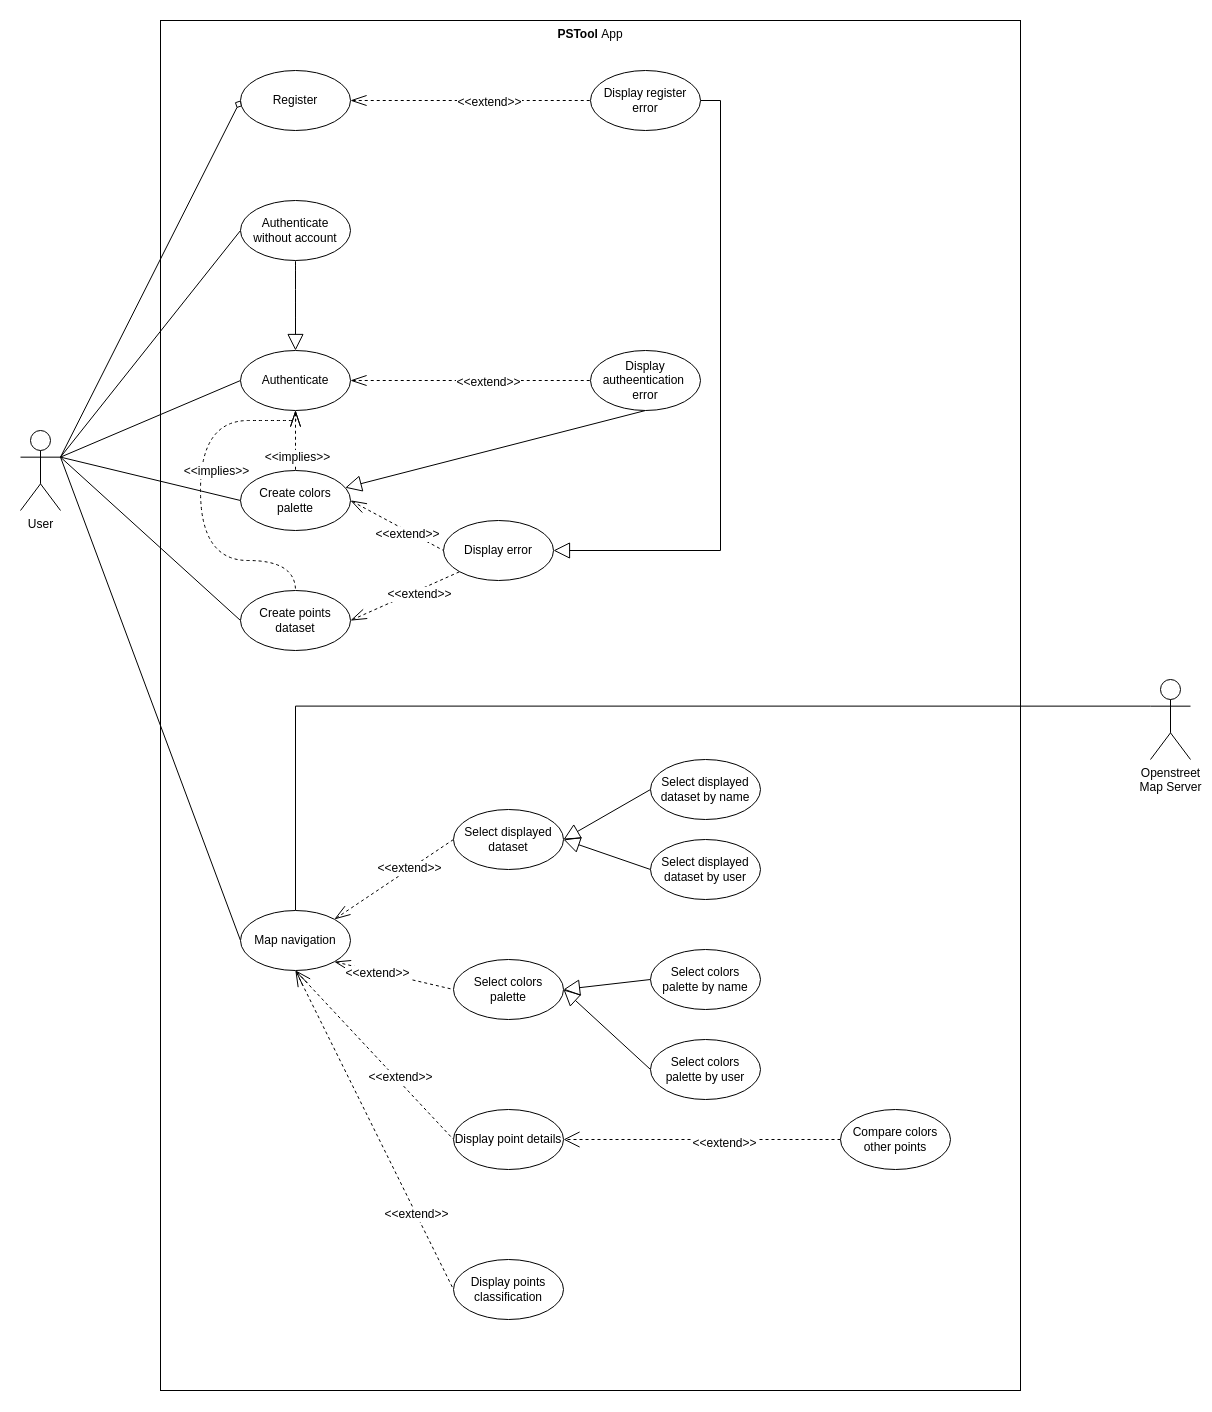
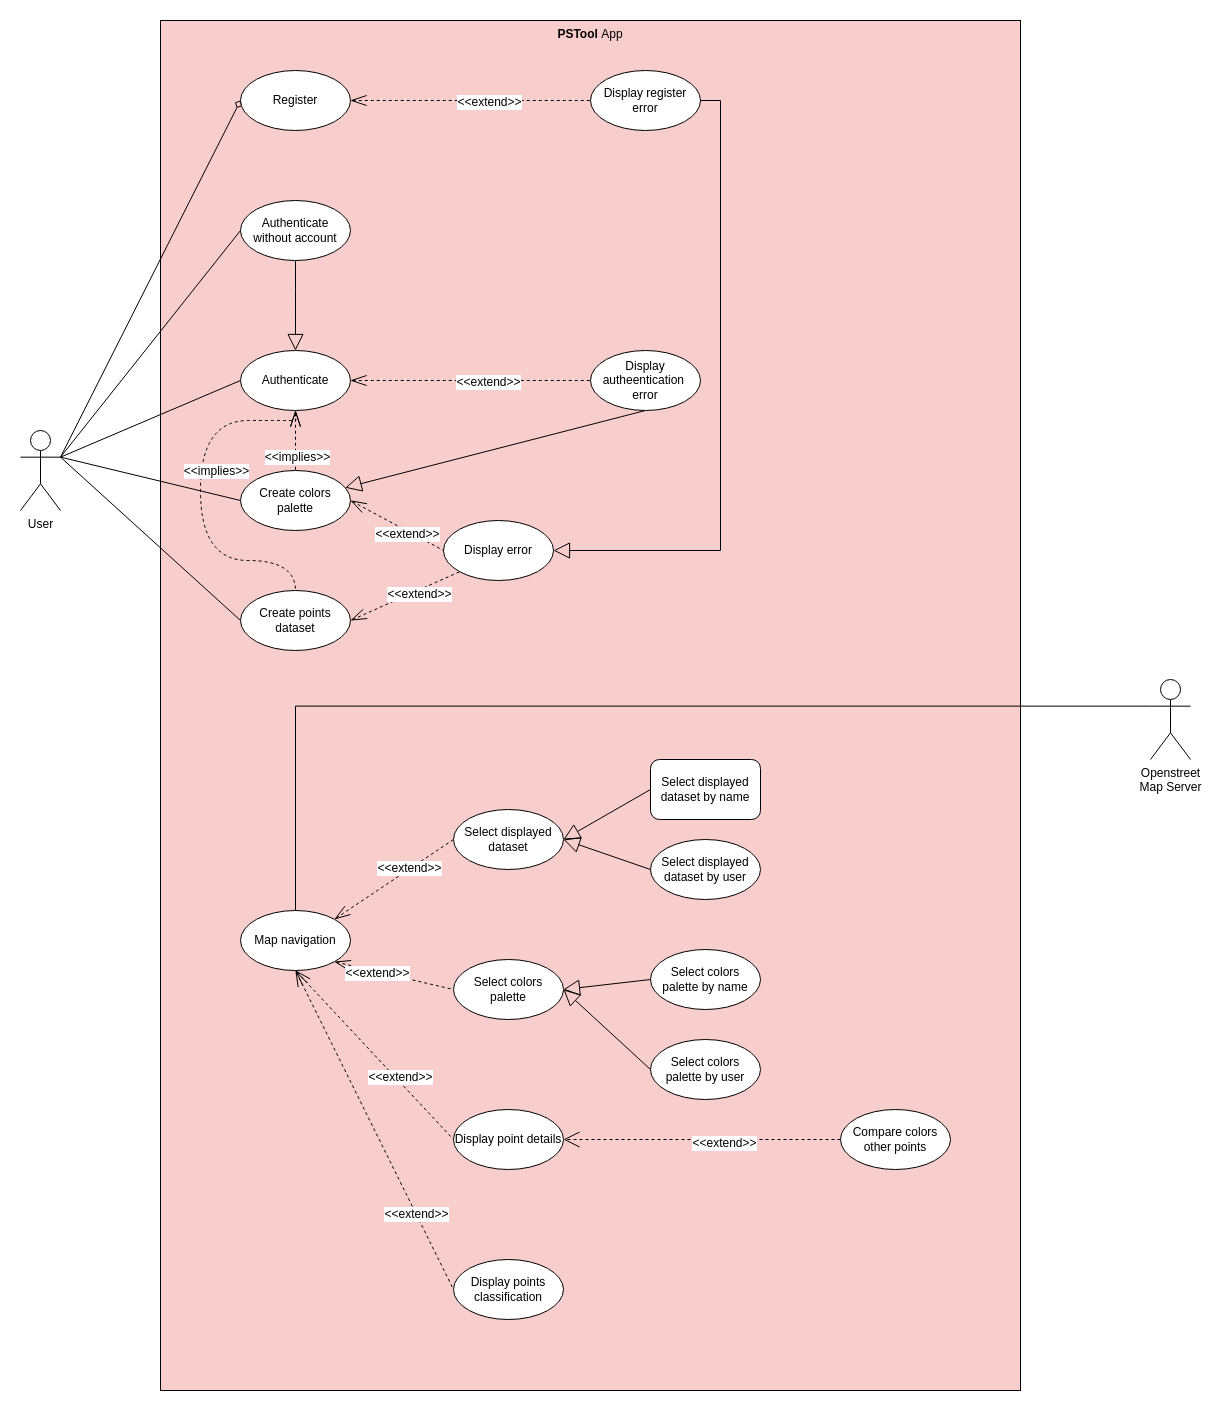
  <mxCell id="0" />
  <mxCell id="1" parent="0" />
- <mxCell id="2" value="&lt;b&gt;PSTool &lt;/b&gt;App" style="rounded=0;whiteSpace=wrap;html=1;labelBackgroundColor=none;verticalAlign=top;" vertex="1" parent="1"><mxGeometry x="160" y="20" width="860" height="1370" as="geometry" /></mxCell>
+ <mxCell id="2" value="&lt;b&gt;PSTool &lt;/b&gt;App" style="rounded=0;whiteSpace=wrap;html=1;labelBackgroundColor=none;verticalAlign=top;fillColor=#f8cecc;" vertex="1" parent="1"><mxGeometry x="160" y="20" width="860" height="1370" as="geometry" /></mxCell>
  <mxCell id="3" style="rounded=0;orthogonalLoop=1;jettySize=auto;html=1;exitX=1;exitY=0.333;exitDx=0;exitDy=0;exitPerimeter=0;entryX=0;entryY=0.5;entryDx=0;entryDy=0;endArrow=diamond;endFill=0;" edge="1" parent="1" source="5" target="8"><mxGeometry relative="1" as="geometry" /></mxCell>
  <mxCell id="4" style="edgeStyle=none;rounded=0;orthogonalLoop=1;jettySize=auto;html=1;exitX=1;exitY=0.333;exitDx=0;exitDy=0;exitPerimeter=0;entryX=0;entryY=0.5;entryDx=0;entryDy=0;endArrow=none;endFill=0;" edge="1" parent="1" source="5" target="15"><mxGeometry relative="1" as="geometry" /></mxCell>
  <mxCell id="5" value="User" style="shape=umlActor;verticalLabelPosition=bottom;labelBackgroundColor=#ffffff;verticalAlign=top;html=1;outlineConnect=0;" vertex="1" parent="1"><mxGeometry x="20" y="430" width="40" height="80" as="geometry" /></mxCell>
  <mxCell id="6" style="edgeStyle=none;rounded=0;orthogonalLoop=1;jettySize=auto;html=1;exitX=1;exitY=0.5;exitDx=0;exitDy=0;entryX=0;entryY=0.5;entryDx=0;entryDy=0;dashed=1;startArrow=openThin;startFill=0;startSize=14;endArrow=none;endFill=0;endSize=14;" edge="1" parent="1" source="8" target="10"><mxGeometry relative="1" as="geometry" /></mxCell>
  <mxCell id="7" value="&amp;lt;&amp;lt;extend&amp;gt;&amp;gt;" style="text;html=1;align=center;verticalAlign=middle;resizable=0;points=[];labelBackgroundColor=#ffffff;" vertex="1" connectable="0" parent="6"><mxGeometry x="0.15" y="-1" relative="1" as="geometry"><mxPoint as="offset" /></mxGeometry></mxCell>
  <mxCell id="8" value="Register" style="ellipse;whiteSpace=wrap;html=1;labelBackgroundColor=none;" vertex="1" parent="1"><mxGeometry x="240" y="70" width="110" height="60" as="geometry" /></mxCell>
  <mxCell id="9" style="edgeStyle=orthogonalEdgeStyle;rounded=0;orthogonalLoop=1;jettySize=auto;html=1;exitX=1;exitY=0.5;exitDx=0;exitDy=0;entryX=1;entryY=0.5;entryDx=0;entryDy=0;startArrow=none;startFill=0;startSize=14;endArrow=block;endFill=0;endSize=14;" edge="1" parent="1" source="10" target="23"><mxGeometry relative="1" as="geometry" /></mxCell>
  <mxCell id="10" value="Display register error" style="ellipse;whiteSpace=wrap;html=1;labelBackgroundColor=none;" vertex="1" parent="1"><mxGeometry x="590" y="70" width="110" height="60" as="geometry" /></mxCell>
  <mxCell id="11" style="edgeStyle=none;rounded=0;orthogonalLoop=1;jettySize=auto;html=1;exitX=1;exitY=0.5;exitDx=0;exitDy=0;entryX=0;entryY=0.5;entryDx=0;entryDy=0;dashed=1;startArrow=openThin;startFill=0;startSize=14;endArrow=none;endFill=0;endSize=14;" edge="1" parent="1" source="15" target="22"><mxGeometry relative="1" as="geometry" /></mxCell>
  <mxCell id="12" value="&amp;lt;&amp;lt;extend&amp;gt;&amp;gt;" style="text;html=1;align=center;verticalAlign=middle;resizable=0;points=[];labelBackgroundColor=#ffffff;" vertex="1" connectable="0" parent="11"><mxGeometry x="0.142" y="-1" relative="1" as="geometry"><mxPoint as="offset" /></mxGeometry></mxCell>
  <mxCell id="13" style="edgeStyle=none;rounded=0;orthogonalLoop=1;jettySize=auto;html=1;exitX=0.5;exitY=1;exitDx=0;exitDy=0;entryX=0.5;entryY=0;entryDx=0;entryDy=0;dashed=1;startArrow=openThin;startFill=0;startSize=14;endArrow=none;endFill=0;endSize=14;" edge="1" parent="1" source="15" target="39"><mxGeometry relative="1" as="geometry" /></mxCell>
  <mxCell id="14" value="&amp;lt;&amp;lt;implies&amp;gt;&amp;gt;" style="text;html=1;align=center;verticalAlign=middle;resizable=0;points=[];labelBackgroundColor=#ffffff;" vertex="1" connectable="0" parent="13"><mxGeometry x="0.524" y="1" relative="1" as="geometry"><mxPoint as="offset" /></mxGeometry></mxCell>
  <mxCell id="15" value="Authenticate" style="ellipse;whiteSpace=wrap;html=1;labelBackgroundColor=none;" vertex="1" parent="1"><mxGeometry x="240" y="350" width="110" height="60" as="geometry" /></mxCell>
  <mxCell id="16" style="edgeStyle=none;rounded=0;orthogonalLoop=1;jettySize=auto;html=1;exitX=0;exitY=0.5;exitDx=0;exitDy=0;entryX=1;entryY=0.333;entryDx=0;entryDy=0;entryPerimeter=0;endArrow=none;endFill=0;" edge="1" parent="1" source="18" target="5"><mxGeometry relative="1" as="geometry" /></mxCell>
  <mxCell id="17" style="edgeStyle=orthogonalEdgeStyle;curved=1;rounded=0;orthogonalLoop=1;jettySize=auto;html=1;exitX=0.5;exitY=1;exitDx=0;exitDy=0;entryX=0.5;entryY=0;entryDx=0;entryDy=0;startArrow=none;startFill=0;startSize=14;endArrow=block;endFill=0;endSize=14;" edge="1" parent="1" source="18" target="15"><mxGeometry relative="1" as="geometry" /></mxCell>
  <mxCell id="18" value="Authenticate without account" style="ellipse;whiteSpace=wrap;html=1;labelBackgroundColor=none;" vertex="1" parent="1"><mxGeometry x="240" y="200" width="110" height="60" as="geometry" /></mxCell>
  <mxCell id="19" style="edgeStyle=orthogonalEdgeStyle;rounded=0;orthogonalLoop=1;jettySize=auto;html=1;exitX=0;exitY=0.333;exitDx=0;exitDy=0;exitPerimeter=0;entryX=0.5;entryY=0;entryDx=0;entryDy=0;startArrow=none;startFill=0;startSize=14;endArrow=none;endFill=0;endSize=14;" edge="1" parent="1" source="20" target="33"><mxGeometry relative="1" as="geometry" /></mxCell>
  <mxCell id="20" value="&lt;div&gt;Openstreet&lt;/div&gt;&lt;div&gt;Map Server&lt;br&gt;&lt;/div&gt;" style="shape=umlActor;verticalLabelPosition=bottom;labelBackgroundColor=#ffffff;verticalAlign=top;html=1;outlineConnect=0;" vertex="1" parent="1"><mxGeometry x="1150" y="679" width="40" height="80" as="geometry" /></mxCell>
  <mxCell id="21" style="rounded=0;orthogonalLoop=1;jettySize=auto;html=1;exitX=0.5;exitY=1;exitDx=0;exitDy=0;startArrow=none;startFill=0;startSize=14;endArrow=block;endFill=0;endSize=14;" edge="1" parent="1" source="22" target="39"><mxGeometry relative="1" as="geometry" /></mxCell>
  <mxCell id="22" value="Display autheentication&amp;nbsp; error" style="ellipse;whiteSpace=wrap;html=1;labelBackgroundColor=none;" vertex="1" parent="1"><mxGeometry x="590" y="350" width="110" height="60" as="geometry" /></mxCell>
  <mxCell id="23" value="Display error" style="ellipse;whiteSpace=wrap;html=1;labelBackgroundColor=none;" vertex="1" parent="1"><mxGeometry x="443" y="520" width="110" height="60" as="geometry" /></mxCell>
- <mxCell id="24" style="edgeStyle=none;rounded=0;orthogonalLoop=1;jettySize=auto;html=1;exitX=0;exitY=0.5;exitDx=0;exitDy=0;entryX=1;entryY=0.333;entryDx=0;entryDy=0;entryPerimeter=0;endArrow=none;endFill=0;" edge="1" parent="1" source="33" target="5"><mxGeometry relative="1" as="geometry" /></mxCell>
  <mxCell id="25" style="edgeStyle=none;rounded=0;orthogonalLoop=1;jettySize=auto;html=1;exitX=1;exitY=0;exitDx=0;exitDy=0;entryX=0;entryY=0.5;entryDx=0;entryDy=0;dashed=1;startArrow=openThin;startFill=0;startSize=14;endArrow=none;endFill=0;endSize=14;" edge="1" parent="1" source="33" target="34"><mxGeometry relative="1" as="geometry" /></mxCell>
  <mxCell id="26" value="&amp;lt;&amp;lt;extend&amp;gt;&amp;gt;" style="text;html=1;align=center;verticalAlign=middle;resizable=0;points=[];labelBackgroundColor=#ffffff;" vertex="1" connectable="0" parent="25"><mxGeometry x="0.267" y="1" relative="1" as="geometry"><mxPoint as="offset" /></mxGeometry></mxCell>
  <mxCell id="27" style="edgeStyle=none;rounded=0;orthogonalLoop=1;jettySize=auto;html=1;exitX=1;exitY=1;exitDx=0;exitDy=0;entryX=0;entryY=0.5;entryDx=0;entryDy=0;dashed=1;startArrow=openThin;startFill=0;startSize=14;endArrow=none;endFill=0;endSize=14;" edge="1" parent="1" source="33" target="35"><mxGeometry relative="1" as="geometry" /></mxCell>
  <mxCell id="28" value="&amp;lt;&amp;lt;extend&amp;gt;&amp;gt;" style="text;html=1;align=center;verticalAlign=middle;resizable=0;points=[];labelBackgroundColor=#ffffff;" vertex="1" connectable="0" parent="27"><mxGeometry x="-0.286" y="-1" relative="1" as="geometry"><mxPoint as="offset" /></mxGeometry></mxCell>
  <mxCell id="29" style="edgeStyle=none;rounded=0;orthogonalLoop=1;jettySize=auto;html=1;exitX=0.5;exitY=1;exitDx=0;exitDy=0;entryX=0;entryY=0.5;entryDx=0;entryDy=0;dashed=1;startArrow=openThin;startFill=0;startSize=14;endArrow=none;endFill=0;endSize=14;" edge="1" parent="1" source="33" target="44"><mxGeometry relative="1" as="geometry" /></mxCell>
  <mxCell id="30" value="&amp;lt;&amp;lt;extend&amp;gt;&amp;gt;" style="text;html=1;align=center;verticalAlign=middle;resizable=0;points=[];labelBackgroundColor=#ffffff;" vertex="1" connectable="0" parent="29"><mxGeometry x="0.282" y="3" relative="1" as="geometry"><mxPoint x="1" as="offset" /></mxGeometry></mxCell>
  <mxCell id="31" style="edgeStyle=none;rounded=0;orthogonalLoop=1;jettySize=auto;html=1;exitX=0.5;exitY=1;exitDx=0;exitDy=0;entryX=0;entryY=0.5;entryDx=0;entryDy=0;dashed=1;startArrow=openThin;startFill=0;startSize=14;endArrow=none;endFill=0;endSize=14;" edge="1" parent="1" source="33" target="56"><mxGeometry relative="1" as="geometry" /></mxCell>
  <mxCell id="32" value="&amp;lt;&amp;lt;extend&amp;gt;&amp;gt;" style="text;html=1;align=center;verticalAlign=middle;resizable=0;points=[];labelBackgroundColor=#ffffff;" vertex="1" connectable="0" parent="31"><mxGeometry x="0.527" relative="1" as="geometry"><mxPoint as="offset" /></mxGeometry></mxCell>
  <mxCell id="33" value="Map navigation" style="ellipse;whiteSpace=wrap;html=1;labelBackgroundColor=none;" vertex="1" parent="1"><mxGeometry x="240" y="910" width="110" height="60" as="geometry" /></mxCell>
  <mxCell id="34" value="Select displayed dataset" style="ellipse;whiteSpace=wrap;html=1;labelBackgroundColor=none;" vertex="1" parent="1"><mxGeometry x="453" y="809" width="110" height="60" as="geometry" /></mxCell>
  <mxCell id="35" value="Select colors palette" style="ellipse;whiteSpace=wrap;html=1;labelBackgroundColor=none;" vertex="1" parent="1"><mxGeometry x="453" y="959" width="110" height="60" as="geometry" /></mxCell>
  <mxCell id="36" style="edgeStyle=none;rounded=0;orthogonalLoop=1;jettySize=auto;html=1;exitX=0;exitY=0.5;exitDx=0;exitDy=0;entryX=1;entryY=0.333;entryDx=0;entryDy=0;entryPerimeter=0;endArrow=none;endFill=0;" edge="1" parent="1" source="39" target="5"><mxGeometry relative="1" as="geometry" /></mxCell>
  <mxCell id="37" style="edgeStyle=none;rounded=0;orthogonalLoop=1;jettySize=auto;html=1;exitX=1;exitY=0.5;exitDx=0;exitDy=0;entryX=0;entryY=0.5;entryDx=0;entryDy=0;dashed=1;startArrow=openThin;startFill=0;startSize=14;endArrow=none;endFill=0;endSize=14;" edge="1" parent="1" source="39" target="23"><mxGeometry relative="1" as="geometry" /></mxCell>
  <mxCell id="38" value="&amp;lt;&amp;lt;extend&amp;gt;&amp;gt;" style="text;html=1;align=center;verticalAlign=middle;resizable=0;points=[];labelBackgroundColor=#ffffff;" vertex="1" connectable="0" parent="37"><mxGeometry x="0.256" y="-3" relative="1" as="geometry"><mxPoint as="offset" /></mxGeometry></mxCell>
  <mxCell id="39" value="Create colors palette" style="ellipse;whiteSpace=wrap;html=1;labelBackgroundColor=none;" vertex="1" parent="1"><mxGeometry x="240" y="470" width="110" height="60" as="geometry" /></mxCell>
  <mxCell id="40" style="edgeStyle=none;rounded=0;orthogonalLoop=1;jettySize=auto;html=1;exitX=0;exitY=0.5;exitDx=0;exitDy=0;entryX=1;entryY=0.333;entryDx=0;entryDy=0;entryPerimeter=0;endArrow=none;endFill=0;" edge="1" parent="1" source="43" target="5"><mxGeometry relative="1" as="geometry" /></mxCell>
  <mxCell id="41" style="edgeStyle=none;rounded=0;orthogonalLoop=1;jettySize=auto;html=1;exitX=1;exitY=0.5;exitDx=0;exitDy=0;entryX=0;entryY=1;entryDx=0;entryDy=0;endArrow=none;endFill=0;dashed=1;startArrow=openThin;startFill=0;endSize=14;startSize=14;" edge="1" parent="1" source="43" target="23"><mxGeometry relative="1" as="geometry" /></mxCell>
  <mxCell id="42" value="&amp;lt;&amp;lt;extend&amp;gt;&amp;gt;" style="text;html=1;align=center;verticalAlign=middle;resizable=0;points=[];labelBackgroundColor=#ffffff;" vertex="1" connectable="0" parent="41"><mxGeometry x="0.219" y="-4" relative="1" as="geometry"><mxPoint as="offset" /></mxGeometry></mxCell>
  <mxCell id="43" value="Create points dataset" style="ellipse;whiteSpace=wrap;html=1;labelBackgroundColor=none;" vertex="1" parent="1"><mxGeometry x="240" y="590" width="110" height="60" as="geometry" /></mxCell>
  <mxCell id="44" value="Display point details" style="ellipse;whiteSpace=wrap;html=1;labelBackgroundColor=none;" vertex="1" parent="1"><mxGeometry x="453" y="1109" width="110" height="60" as="geometry" /></mxCell>
  <mxCell id="45" style="edgeStyle=none;rounded=0;orthogonalLoop=1;jettySize=auto;html=1;exitX=0;exitY=0.5;exitDx=0;exitDy=0;entryX=1;entryY=0.5;entryDx=0;entryDy=0;startArrow=none;startFill=0;startSize=14;endArrow=open;endFill=0;endSize=14;dashed=1;" edge="1" parent="1" source="47" target="44"><mxGeometry relative="1" as="geometry" /></mxCell>
  <mxCell id="46" value="&amp;lt;&amp;lt;extend&amp;gt;&amp;gt;" style="text;html=1;align=center;verticalAlign=middle;resizable=0;points=[];labelBackgroundColor=#ffffff;" vertex="1" connectable="0" parent="45"><mxGeometry x="-0.153" y="3" relative="1" as="geometry"><mxPoint as="offset" /></mxGeometry></mxCell>
  <mxCell id="47" value="Compare colors other points" style="ellipse;whiteSpace=wrap;html=1;labelBackgroundColor=none;" vertex="1" parent="1"><mxGeometry x="840" y="1109" width="110" height="60" as="geometry" /></mxCell>
  <mxCell id="48" style="edgeStyle=none;rounded=0;orthogonalLoop=1;jettySize=auto;html=1;exitX=0;exitY=0.5;exitDx=0;exitDy=0;startArrow=none;startFill=0;startSize=14;endArrow=block;endFill=0;endSize=14;entryX=1;entryY=0.5;entryDx=0;entryDy=0;" edge="1" parent="1" source="49" target="34"><mxGeometry relative="1" as="geometry"><mxPoint x="560" y="800" as="targetPoint" /></mxGeometry></mxCell>
  <mxCell id="49" value="Select displayed dataset by user" style="ellipse;whiteSpace=wrap;html=1;labelBackgroundColor=none;" vertex="1" parent="1"><mxGeometry x="650" y="839" width="110" height="60" as="geometry" /></mxCell>
  <mxCell id="50" style="rounded=0;orthogonalLoop=1;jettySize=auto;html=1;exitX=0;exitY=0.5;exitDx=0;exitDy=0;entryX=1;entryY=0.5;entryDx=0;entryDy=0;startArrow=none;startFill=0;startSize=14;endArrow=block;endFill=0;endSize=14;" edge="1" parent="1" source="51" target="34"><mxGeometry relative="1" as="geometry" /></mxCell>
- <mxCell id="51" value="Select displayed dataset by name" style="ellipse;whiteSpace=wrap;html=1;labelBackgroundColor=none;" vertex="1" parent="1"><mxGeometry x="650" y="759" width="110" height="60" as="geometry" /></mxCell>
+ <mxCell id="51" value="Select displayed dataset by name" style="whiteSpace=wrap;html=1;labelBackgroundColor=none;rounded=1;" vertex="1" parent="1"><mxGeometry x="650" y="759" width="110" height="60" as="geometry" /></mxCell>
  <mxCell id="52" style="edgeStyle=none;rounded=0;orthogonalLoop=1;jettySize=auto;html=1;exitX=0;exitY=0.5;exitDx=0;exitDy=0;entryX=1;entryY=0.5;entryDx=0;entryDy=0;startArrow=none;startFill=0;startSize=14;endArrow=block;endFill=0;endSize=14;" edge="1" parent="1" source="53" target="35"><mxGeometry relative="1" as="geometry" /></mxCell>
  <mxCell id="53" value="Select colors palette by name" style="ellipse;whiteSpace=wrap;html=1;labelBackgroundColor=none;" vertex="1" parent="1"><mxGeometry x="650" y="949" width="110" height="60" as="geometry" /></mxCell>
  <mxCell id="54" style="edgeStyle=none;rounded=0;orthogonalLoop=1;jettySize=auto;html=1;exitX=0;exitY=0.5;exitDx=0;exitDy=0;startArrow=none;startFill=0;startSize=14;endArrow=block;endFill=0;endSize=14;entryX=1;entryY=0.5;entryDx=0;entryDy=0;" edge="1" parent="1" source="55" target="35"><mxGeometry relative="1" as="geometry"><mxPoint x="560" y="950" as="targetPoint" /></mxGeometry></mxCell>
  <mxCell id="55" value="Select colors palette by user" style="ellipse;whiteSpace=wrap;html=1;labelBackgroundColor=none;" vertex="1" parent="1"><mxGeometry x="650" y="1039" width="110" height="60" as="geometry" /></mxCell>
  <mxCell id="56" value="Display points classification" style="ellipse;whiteSpace=wrap;html=1;labelBackgroundColor=none;" vertex="1" parent="1"><mxGeometry x="453" y="1259" width="110" height="60" as="geometry" /></mxCell>
  <mxCell id="57" style="edgeStyle=orthogonalEdgeStyle;rounded=0;orthogonalLoop=1;jettySize=auto;html=1;entryX=0.5;entryY=0;entryDx=0;entryDy=0;dashed=1;startArrow=openThin;startFill=0;startSize=14;endArrow=none;endFill=0;endSize=14;curved=1;exitX=0.5;exitY=1;exitDx=0;exitDy=0;" edge="1" parent="1" source="15" target="43"><mxGeometry relative="1" as="geometry"><mxPoint x="80" y="270" as="sourcePoint" /><Array as="points"><mxPoint x="296" y="420" /><mxPoint x="200" y="420" /><mxPoint x="200" y="560" /><mxPoint x="296" y="560" /></Array></mxGeometry></mxCell>
  <mxCell id="58" value="&amp;lt;&amp;lt;implies&amp;gt;&amp;gt;" style="text;html=1;align=center;verticalAlign=middle;resizable=0;points=[];labelBackgroundColor=#ffffff;" vertex="1" connectable="0" parent="57"><mxGeometry x="-0.508" y="50" relative="1" as="geometry"><mxPoint as="offset" /></mxGeometry></mxCell>
